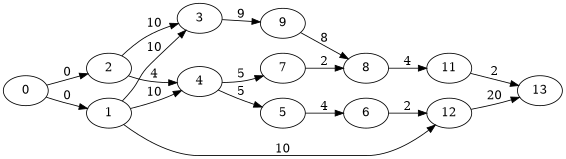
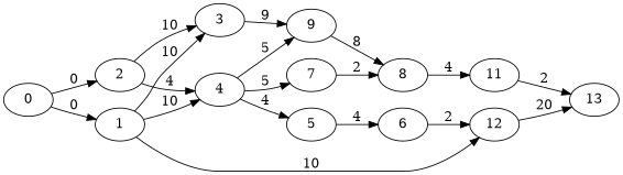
  digraph {
    rankdir=LR
    1
    3
    4
    12
    9
    5
    7
    13
    8
    6
    2
    11
    0
    1 -> 3 [label=10]
    1 -> 4 [label=10]
    1 -> 12 [label=10]
    3 -> 9 [label=9]
-   4 -> 5 [label=5]
+   4 -> 9 [label=5]
+   4 -> 5 [label=4]
    4 -> 7 [label=5]
    12 -> 13 [label=20]
    9 -> 8 [label=8]
    5 -> 6 [label=4]
    7 -> 8 [label=2]
    8 -> 11 [label=4]
    6 -> 12 [label=2]
    2 -> 3 [label=10]
    2 -> 4 [label=4]
    11 -> 13 [label=2]
    0 -> 1 [label=0]
    0 -> 2 [label=0]
  }
